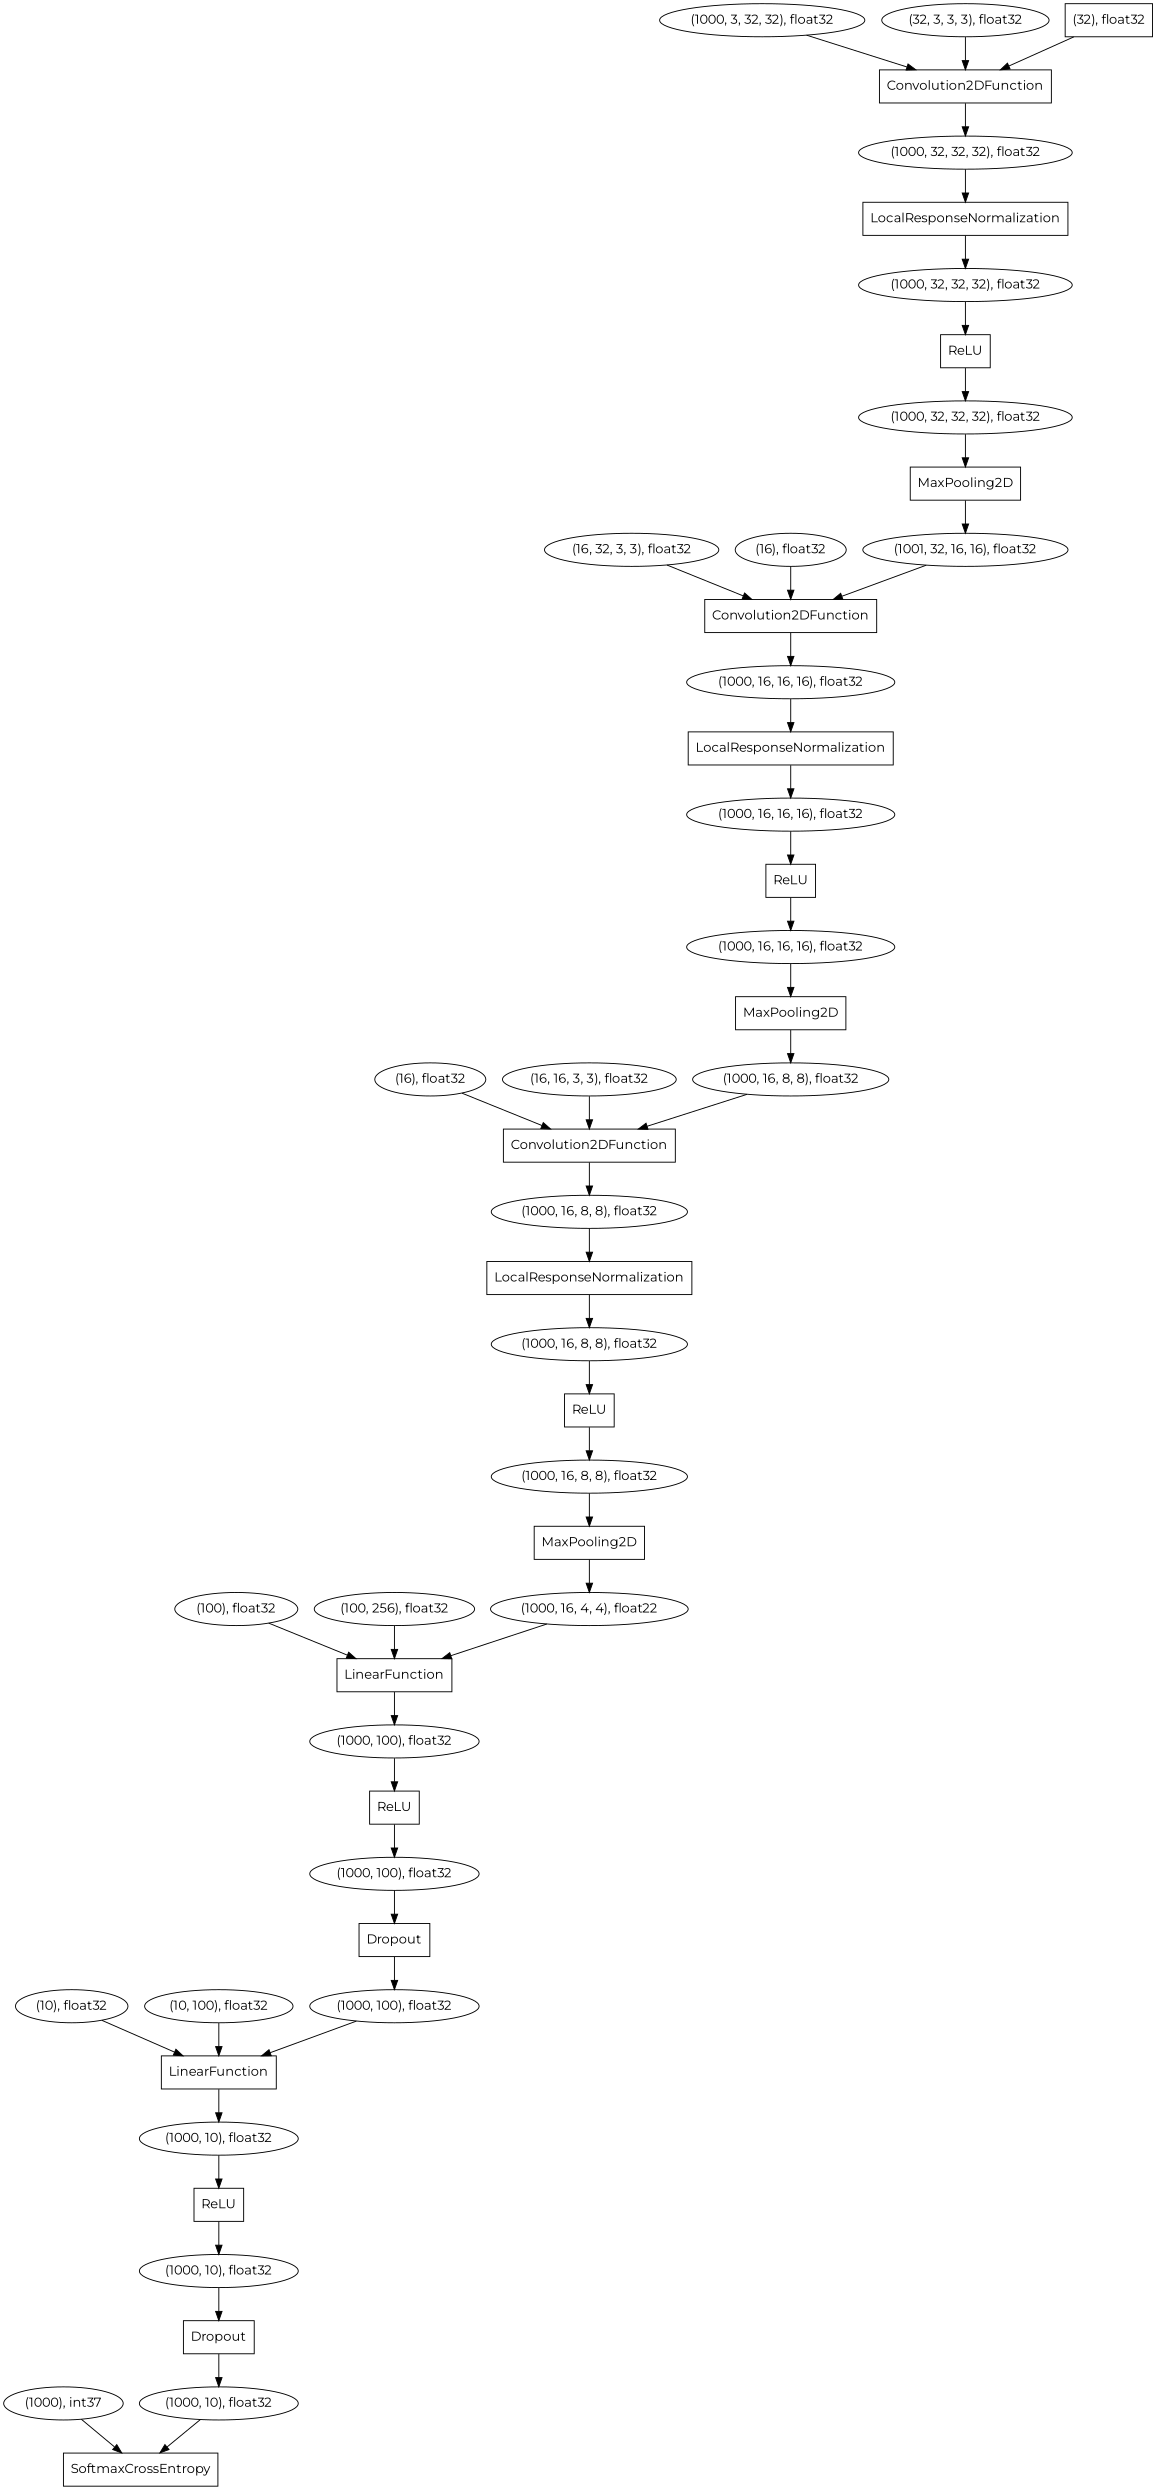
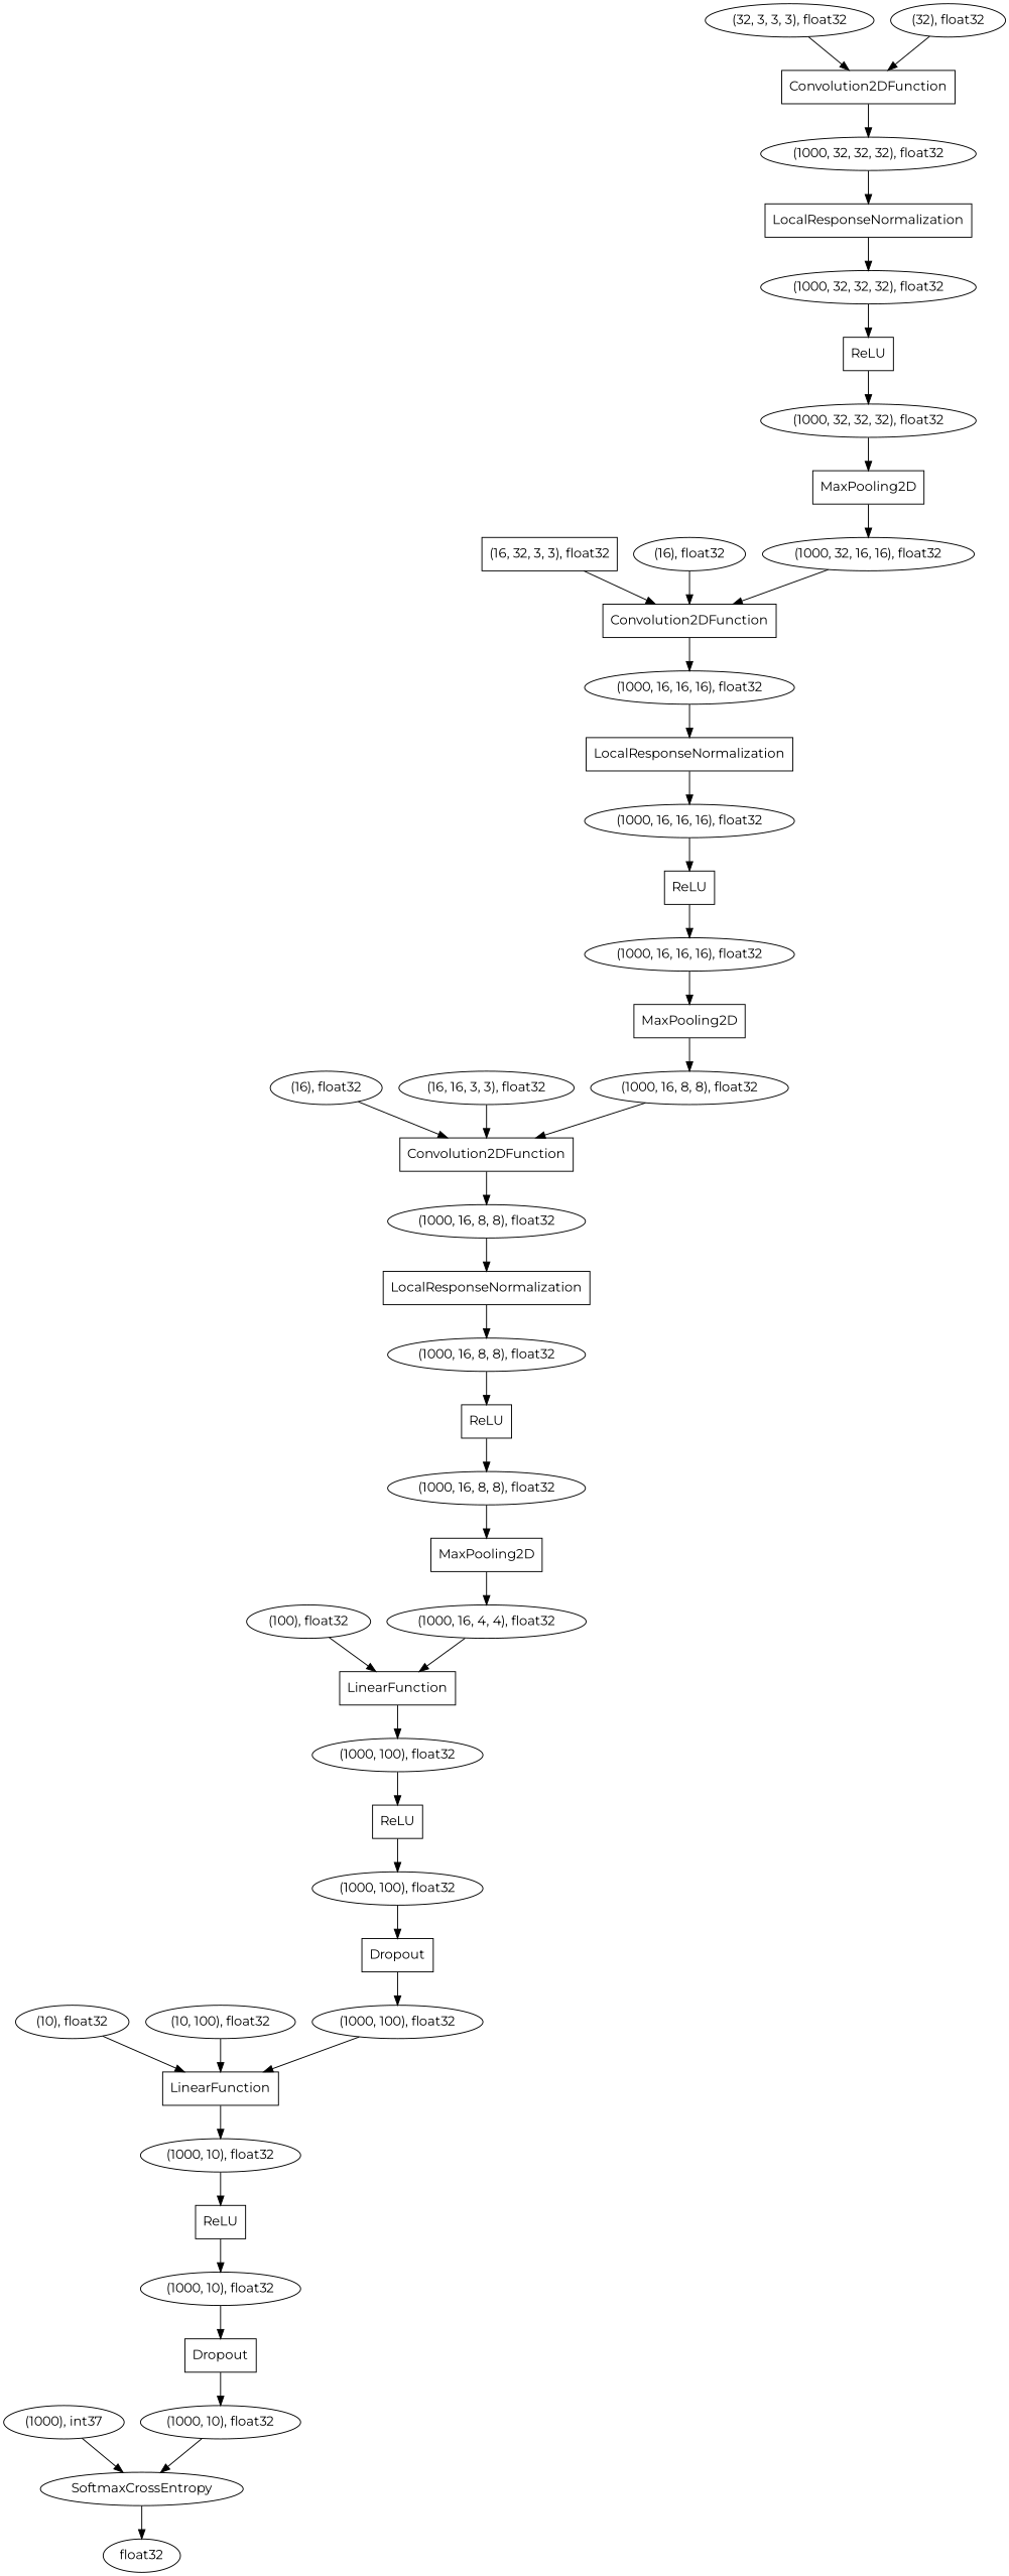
  digraph {
    fontname=Montserrat
    node [fontname=Montserrat shape=oval]
    edge [fontname=Montserrat]
    n1 [label=MaxPooling2D shape=box]
-   n2 [label="(1001, 32, 16, 16), float32"]
+   n2 [label="(1000, 32, 16, 16), float32"]
    n3 [label=Convolution2DFunction shape=box]
    n4 [label="(1000, 100), float32"]
    n5 [label=ReLU shape=box]
    n6 [label="(1000, 100), float32"]
    n7 [label="(1000, 10), float32"]
    n8 [label=Dropout shape=box]
    n9 [label="(1000, 10), float32"]
    n10 [label=Dropout shape=box]
    n11 [label="(1000, 100), float32"]
    n12 [label=LinearFunction shape=box]
    n13 [label="(10), float32"]
    n14 [label="(1000, 10), float32"]
    n15 [label="(1000, 16, 16, 16), float32"]
    n16 [label="(10, 100), float32"]
-   n17 [label="(1000, 16, 4, 4), float22"]
+   n17 [label="(1000, 16, 4, 4), float32"]
    n18 [label=LinearFunction shape=box]
    n19 [label="(1000, 32, 32, 32), float32"]
    n20 [label=ReLU shape=box]
    n21 [label="(1000, 32, 32, 32), float32"]
    n22 [label="(1000, 16, 8, 8), float32"]
    n23 [label=ReLU shape=box]
    n24 [label="(1000, 16, 8, 8), float32"]
    n25 [label=MaxPooling2D shape=box]
    n26 [label=ReLU shape=box]
    n27 [label="(1000, 16, 16, 16), float32"]
    n28 [label=MaxPooling2D shape=box]
    n29 [label=LocalResponseNormalization shape=box]
    n30 [label="(1000, 16, 8, 8), float32"]
    n31 [label="(16), float32"]
    n32 [label=Convolution2DFunction shape=box]
    n33 [label="(1000, 16, 8, 8), float32"]
-   n34 [label=SoftmaxCrossEntropy shape=box]
-   n35 [label="(1000, 3, 32, 32), float32"]
+   n34 [label=SoftmaxCrossEntropy shape=ellipse]
    n36 [label=Convolution2DFunction shape=box]
    n37 [label="(1000, 32, 32, 32), float32"]
    n38 [label=LocalResponseNormalization shape=box]
+   n39 [label=float32]
    n40 [label="(1000, 16, 16, 16), float32"]
    n41 [label="(16, 16, 3, 3), float32"]
    n42 [label=ReLU shape=box]
    n43 [label=LocalResponseNormalization shape=box]
    n44 [label="(32, 3, 3, 3), float32"]
-   n45 [label="(32), float32" shape=box]
-   n46 [label="(16, 32, 3, 3), float32"]
+   n45 [label="(32), float32"]
+   n46 [label="(16, 32, 3, 3), float32" shape=box]
    n47 [label="(16), float32"]
    n48 [label="(100), float32"]
    n49 [label="(1000), int37"]
-   n50 [label="(100, 256), float32"]
    n1 -> n2
    n2 -> n3
    n3 -> n15
    n4 -> n5
    n5 -> n6
    n6 -> n10
    n7 -> n8
    n8 -> n9
    n9 -> n34
    n10 -> n11
    n11 -> n12
    n12 -> n14
    n13 -> n12
    n14 -> n42
    n15 -> n29
    n16 -> n12
    n17 -> n18
    n18 -> n4
    n19 -> n20
    n20 -> n21
    n21 -> n1
    n22 -> n23
    n23 -> n24
    n24 -> n25
    n25 -> n17
    n26 -> n27
    n27 -> n28
    n28 -> n30
    n29 -> n40
    n30 -> n32
    n31 -> n32
    n32 -> n33
    n33 -> n38
-   n35 -> n36
+   n34 -> n39
    n36 -> n37
    n37 -> n43
    n38 -> n22
    n40 -> n26
    n41 -> n32
    n42 -> n7
    n43 -> n19
    n44 -> n36
    n45 -> n36
    n46 -> n3
    n47 -> n3
    n48 -> n18
    n49 -> n34
-   n50 -> n18
  }
